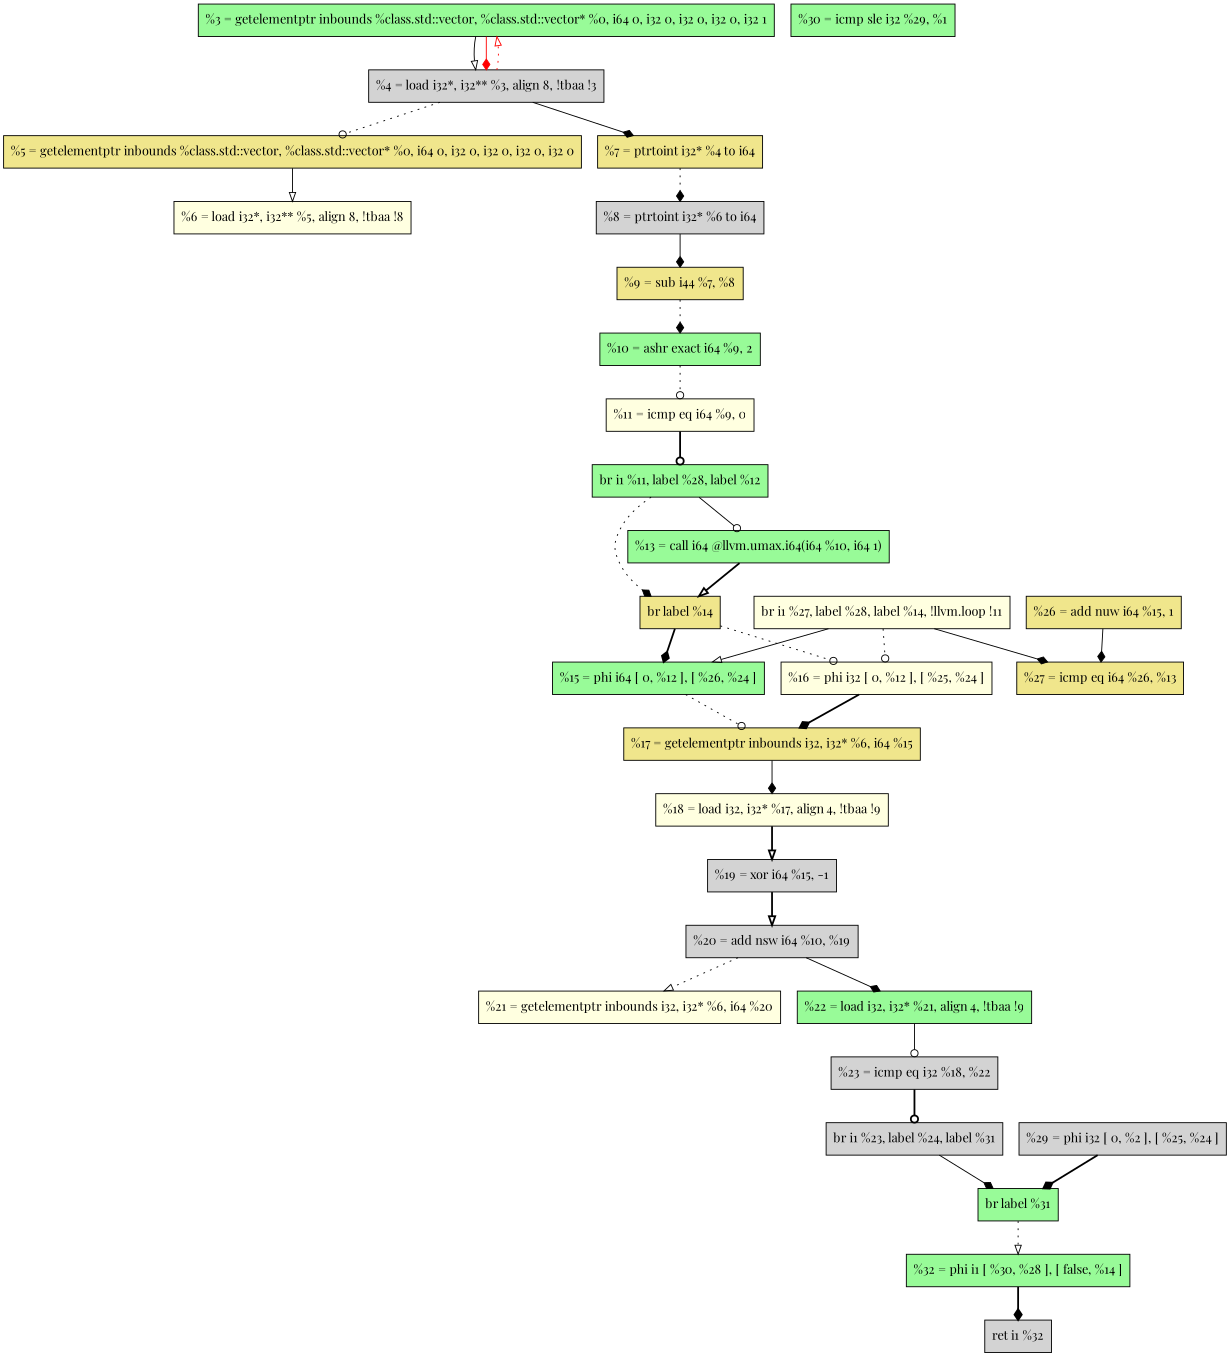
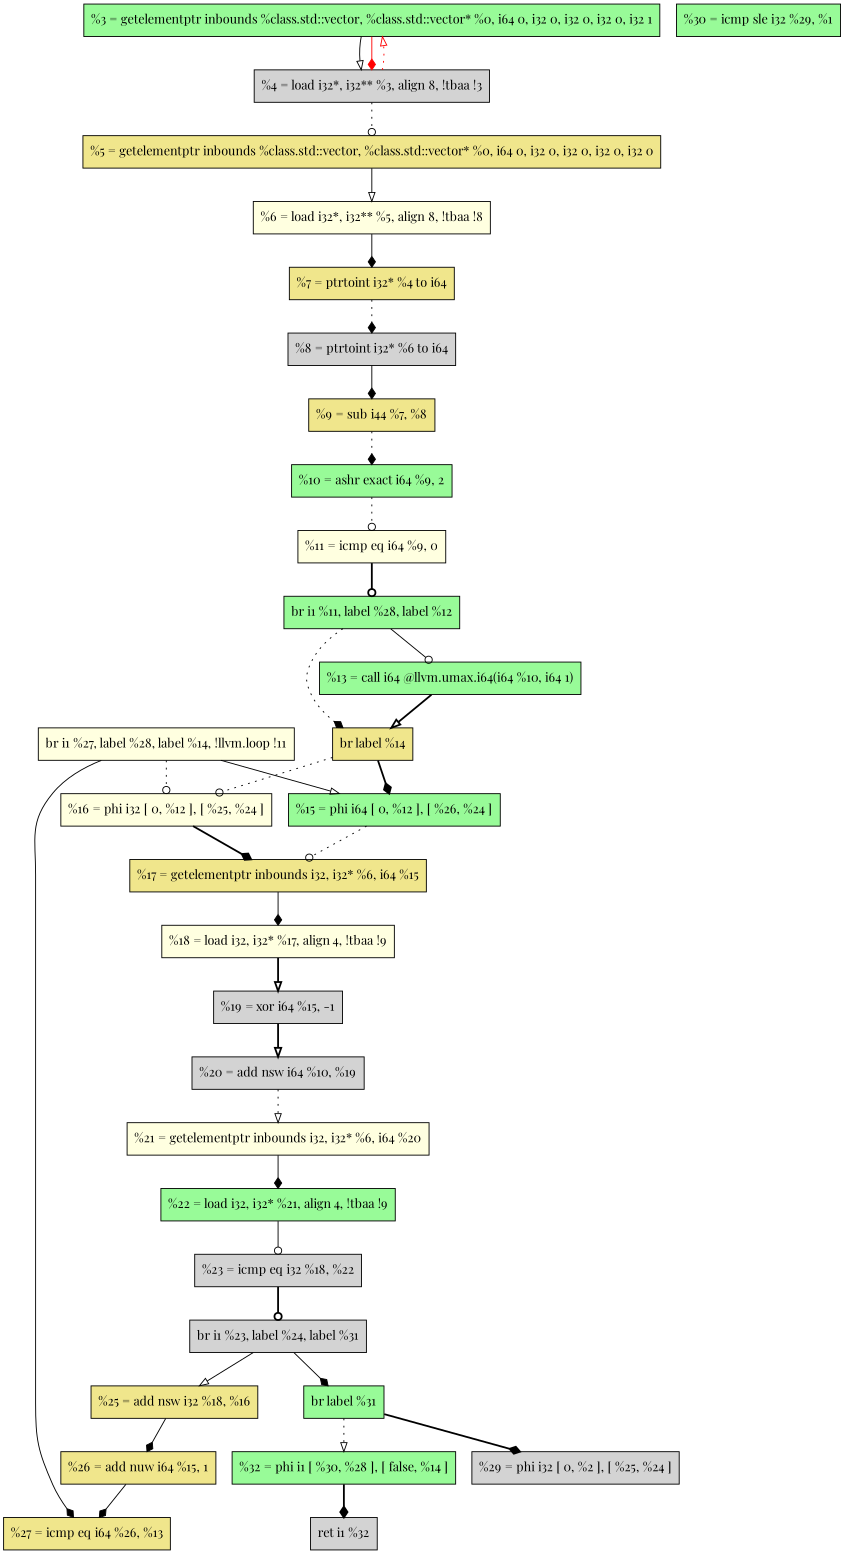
  digraph {
    fontname="Playfair Display"
    node [fillcolor=palegreen fontname="Playfair Display" shape=record style=filled]
    edge [arrowhead=diamond fontname="Playfair Display" style=solid]
    n1 [label="  %3 = getelementptr inbounds %class.std::vector, %class.std::vector* %0, i64 0, i32 0, i32 0, i32 0, i32 1"]
    n2 [fillcolor=lightgrey label="  %4 = load i32*, i32** %3, align 8, !tbaa !3"]
    n3 [fillcolor=khaki label="  %5 = getelementptr inbounds %class.std::vector, %class.std::vector* %0, i64 0, i32 0, i32 0, i32 0, i32 0"]
    n4 [fillcolor=lightyellow label="  %6 = load i32*, i32** %5, align 8, !tbaa !8"]
    n5 [fillcolor=khaki label="  %7 = ptrtoint i32* %4 to i64"]
    n6 [fillcolor=lightgrey label="  %8 = ptrtoint i32* %6 to i64"]
    n7 [fillcolor=khaki label="%9 = sub i44 %7, %8"]
    n8 [label="  %10 = ashr exact i64 %9, 2"]
    n9 [fillcolor=lightyellow label="  %11 = icmp eq i64 %9, 0"]
    n10 [label="  br i1 %11, label %28, label %12"]
    n11 [label="  %13 = call i64 @llvm.umax.i64(i64 %10, i64 1)"]
    n12 [fillcolor=khaki label="  br label %14"]
    n13 [label="  %15 = phi i64 [ 0, %12 ], [ %26, %24 ]"]
    n14 [fillcolor=lightyellow label="  %16 = phi i32 [ 0, %12 ], [ %25, %24 ]"]
    n15 [fillcolor=khaki label="  %17 = getelementptr inbounds i32, i32* %6, i64 %15"]
    n16 [fillcolor=lightyellow label="  %18 = load i32, i32* %17, align 4, !tbaa !9"]
    n17 [fillcolor=lightgrey label="  %19 = xor i64 %15, -1"]
    n18 [fillcolor=lightgrey label="  %20 = add nsw i64 %10, %19"]
    n19 [fillcolor=lightyellow label="  %21 = getelementptr inbounds i32, i32* %6, i64 %20"]
    n20 [label="  %22 = load i32, i32* %21, align 4, !tbaa !9"]
    n21 [fillcolor=lightgrey label="  %23 = icmp eq i32 %18, %22"]
    n22 [fillcolor=lightgrey label="  br i1 %23, label %24, label %31"]
+   n23 [fillcolor=khaki label="  %25 = add nsw i32 %18, %16"]
    n24 [label="  br label %31"]
    n25 [fillcolor=khaki label="  %26 = add nuw i64 %15, 1"]
    n26 [label="  %32 = phi i1 [ %30, %28 ], [ false, %14 ]"]
    n27 [fillcolor=khaki label="  %27 = icmp eq i64 %26, %13"]
    n28 [fillcolor=lightyellow label="  br i1 %27, label %28, label %14, !llvm.loop !11"]
    n29 [fillcolor=lightgrey label="  %29 = phi i32 [ 0, %2 ], [ %25, %24 ]"]
    n30 [label="  %30 = icmp sle i32 %29, %1"]
    n31 [fillcolor=lightgrey label="  ret i1 %32"]
    n1 -> n2 [arrowhead=onormal]
    n1 -> n2 [color=red]
    n2 -> n1 [arrowhead=onormal color=red style=dotted]
    n2 -> n3 [arrowhead=odot style=dotted]
    n3 -> n4 [arrowhead=onormal]
-   n2 -> n5
+   n4 -> n5
    n5 -> n6 [style=dotted]
    n6 -> n7
    n7 -> n8 [style=dotted]
    n8 -> n9 [arrowhead=odot style=dotted]
    n9 -> n10 [arrowhead=odot style=bold]
    n10 -> n11 [arrowhead=odot]
    n10 -> n12 [style=dotted]
    n11 -> n12 [arrowhead=onormal style=bold]
    n12 -> n13 [style=bold]
    n12 -> n14 [arrowhead=odot style=dotted]
    n13 -> n15 [arrowhead=odot style=dotted]
    n14 -> n15 [style=bold]
    n15 -> n16
    n16 -> n17 [arrowhead=onormal style=bold]
    n17 -> n18 [arrowhead=onormal style=bold]
    n18 -> n19 [arrowhead=onormal style=dotted]
-   n18 -> n20
+   n19 -> n20
    n20 -> n21 [arrowhead=odot]
    n21 -> n22 [arrowhead=odot style=bold]
+   n22 -> n23 [arrowhead=onormal]
    n22 -> n24
+   n23 -> n25
    n24 -> n26 [arrowhead=onormal style=dotted]
    n25 -> n27
    n26 -> n31 [style=bold]
    n28 -> n13 [arrowhead=onormal]
    n28 -> n14 [arrowhead=odot style=dotted]
    n28 -> n27
-   n29 -> n24 [style=bold]
+   n24 -> n29 [style=bold]
  }
